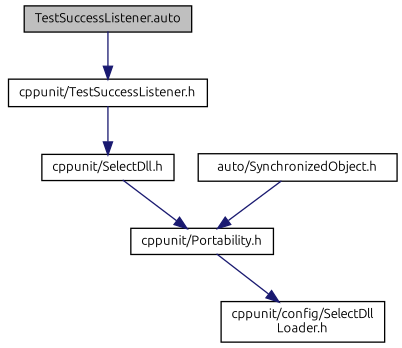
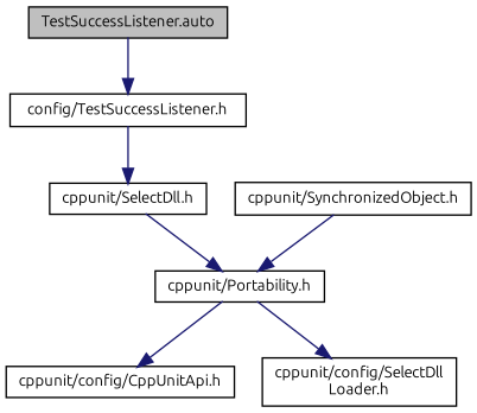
  digraph {
    fontname=Ubuntu
    node [color=black fillcolor=white fontname=Ubuntu fontsize=10 shape=record style=filled]
    edge [color=midnightblue fontname=Ubuntu fontsize=10 labelfontname=Helvetica labelfontsize=10 style=solid]
    n1 [fillcolor=grey75 fontcolor=black height=0.2 label="TestSuccessListener.auto" width=0.4]
-   n2 [height=0.2 label="cppunit/TestSuccessListener.h" width=0.4]
+   n2 [height=0.2 label="config/TestSuccessListener.h" width=0.4]
    n3 [height=0.2 label="cppunit/SelectDll.h" width=0.4]
-   n4 [height=0.2 label="auto/SynchronizedObject.h" width=0.4]
+   n4 [height=0.2 label="cppunit/SynchronizedObject.h" width=0.4]
    n5 [height=0.2 label="cppunit/Portability.h" width=0.4]
+   n6 [height=0.2 label="cppunit/config/CppUnitApi.h" width=0.4]
    n7 [height=0.2 label="cppunit/config/SelectDll\lLoader.h" width=0.4]
    n1 -> n2
    n2 -> n3
    n3 -> n5
    n4 -> n5
+   n5 -> n6
    n5 -> n7
  }
